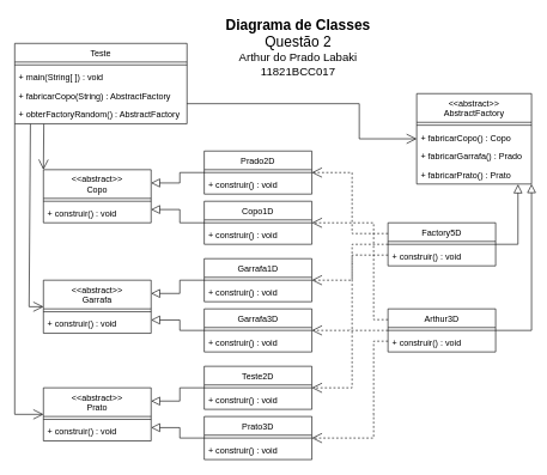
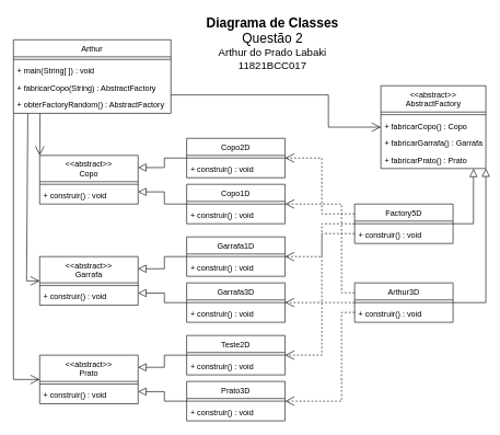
  <mxCell id="0" />
  <mxCell id="1" parent="0" />
  <mxCell id="2" value="&lt;font&gt;&lt;b style=&quot;font-size: 20px&quot;&gt;Diagrama de Classes &lt;/b&gt;&lt;br&gt;&lt;span style=&quot;font-size: 20px&quot;&gt;Questão 2&lt;/span&gt;&lt;br&gt;&lt;/font&gt;&lt;font style=&quot;font-size: 16px&quot;&gt;Arthur do Prado Labaki&lt;br&gt;11821BCC017&lt;/font&gt;" style="text;html=1;strokeColor=none;fillColor=none;align=center;verticalAlign=middle;whiteSpace=wrap;rounded=0;" vertex="1" parent="1"><mxGeometry x="300" y="20" width="230" height="90" as="geometry" /></mxCell>
  <mxCell id="3" value="&lt;&lt;abstract&gt;&gt;&#10;AbstractFactory" style="swimlane;fontStyle=0;align=center;verticalAlign=top;childLayout=stackLayout;horizontal=1;startSize=40;horizontalStack=0;resizeParent=1;resizeLast=0;collapsible=1;marginBottom=0;rounded=0;shadow=0;strokeWidth=1;" vertex="1" parent="1"><mxGeometry x="580" y="130" width="160" height="126" as="geometry"><mxRectangle x="600" y="150" width="160" height="26" as="alternateBounds" /></mxGeometry></mxCell>
  <mxCell id="4" value="" style="line;html=1;strokeWidth=1;align=left;verticalAlign=middle;spacingTop=-1;spacingLeft=3;spacingRight=3;rotatable=0;labelPosition=right;points=[];portConstraint=eastwest;" vertex="1" parent="3"><mxGeometry y="40" width="160" height="8" as="geometry" /></mxCell>
  <mxCell id="5" value="+ fabricarCopo() : Copo" style="text;align=left;verticalAlign=top;spacingLeft=4;spacingRight=4;overflow=hidden;rotatable=0;points=[[0,0.5],[1,0.5]];portConstraint=eastwest;" vertex="1" parent="3"><mxGeometry y="48" width="160" height="26" as="geometry" /></mxCell>
- <mxCell id="6" value="+ fabricarGarrafa() : Prado" style="text;align=left;verticalAlign=top;spacingLeft=4;spacingRight=4;overflow=hidden;rotatable=0;points=[[0,0.5],[1,0.5]];portConstraint=eastwest;" vertex="1" parent="3"><mxGeometry y="74" width="160" height="26" as="geometry" /></mxCell>
+ <mxCell id="6" value="+ fabricarGarrafa() : Garrafa" style="text;align=left;verticalAlign=top;spacingLeft=4;spacingRight=4;overflow=hidden;rotatable=0;points=[[0,0.5],[1,0.5]];portConstraint=eastwest;" vertex="1" parent="3"><mxGeometry y="74" width="160" height="26" as="geometry" /></mxCell>
  <mxCell id="7" value="+ fabricarPrato() : Prato" style="text;align=left;verticalAlign=top;spacingLeft=4;spacingRight=4;overflow=hidden;rotatable=0;points=[[0,0.5],[1,0.5]];portConstraint=eastwest;" vertex="1" parent="3"><mxGeometry y="100" width="160" height="26" as="geometry" /></mxCell>
  <mxCell id="8" value="Arthur3D" style="swimlane;fontStyle=0;align=center;verticalAlign=top;childLayout=stackLayout;horizontal=1;startSize=26;horizontalStack=0;resizeParent=1;resizeLast=0;collapsible=1;marginBottom=0;rounded=0;shadow=0;strokeWidth=1;" vertex="1" parent="1"><mxGeometry x="540" y="430" width="150" height="60" as="geometry"><mxRectangle x="560" y="450" width="160" height="26" as="alternateBounds" /></mxGeometry></mxCell>
  <mxCell id="9" value="" style="line;html=1;strokeWidth=1;align=left;verticalAlign=middle;spacingTop=-1;spacingLeft=3;spacingRight=3;rotatable=0;labelPosition=right;points=[];portConstraint=eastwest;" vertex="1" parent="8"><mxGeometry y="26" width="150" height="8" as="geometry" /></mxCell>
  <mxCell id="10" value="+ construir() : void" style="text;align=left;verticalAlign=top;spacingLeft=4;spacingRight=4;overflow=hidden;rotatable=0;points=[[0,0.5],[1,0.5]];portConstraint=eastwest;" vertex="1" parent="8"><mxGeometry y="34" width="150" height="26" as="geometry" /></mxCell>
  <mxCell id="11" value="Factory5D" style="swimlane;fontStyle=0;align=center;verticalAlign=top;childLayout=stackLayout;horizontal=1;startSize=26;horizontalStack=0;resizeParent=1;resizeLast=0;collapsible=1;marginBottom=0;rounded=0;shadow=0;strokeWidth=1;" vertex="1" parent="1"><mxGeometry x="540" y="310" width="150" height="60" as="geometry"><mxRectangle x="560" y="330" width="160" height="26" as="alternateBounds" /></mxGeometry></mxCell>
  <mxCell id="12" value="" style="line;html=1;strokeWidth=1;align=left;verticalAlign=middle;spacingTop=-1;spacingLeft=3;spacingRight=3;rotatable=0;labelPosition=right;points=[];portConstraint=eastwest;" vertex="1" parent="11"><mxGeometry y="26" width="150" height="8" as="geometry" /></mxCell>
  <mxCell id="13" value="+ construir() : void" style="text;align=left;verticalAlign=top;spacingLeft=4;spacingRight=4;overflow=hidden;rotatable=0;points=[[0,0.5],[1,0.5]];portConstraint=eastwest;" vertex="1" parent="11"><mxGeometry y="34" width="150" height="26" as="geometry" /></mxCell>
- <mxCell id="14" value="Teste" style="swimlane;fontStyle=0;align=center;verticalAlign=top;childLayout=stackLayout;horizontal=1;startSize=26;horizontalStack=0;resizeParent=1;resizeLast=0;collapsible=1;marginBottom=0;rounded=0;shadow=0;strokeWidth=1;" vertex="1" parent="1"><mxGeometry x="20" y="60" width="240" height="112" as="geometry"><mxRectangle x="40" y="80" width="160" height="26" as="alternateBounds" /></mxGeometry></mxCell>
+ <mxCell id="14" value="Arthur" style="swimlane;fontStyle=0;align=center;verticalAlign=top;childLayout=stackLayout;horizontal=1;startSize=26;horizontalStack=0;resizeParent=1;resizeLast=0;collapsible=1;marginBottom=0;rounded=0;shadow=0;strokeWidth=1;" vertex="1" parent="1"><mxGeometry x="20" y="60" width="240" height="112" as="geometry"><mxRectangle x="40" y="80" width="160" height="26" as="alternateBounds" /></mxGeometry></mxCell>
  <mxCell id="15" value="" style="line;html=1;strokeWidth=1;align=left;verticalAlign=middle;spacingTop=-1;spacingLeft=3;spacingRight=3;rotatable=0;labelPosition=right;points=[];portConstraint=eastwest;" vertex="1" parent="14"><mxGeometry y="26" width="240" height="8" as="geometry" /></mxCell>
  <mxCell id="16" value="+ main(String[ ]) : void" style="text;align=left;verticalAlign=top;spacingLeft=4;spacingRight=4;overflow=hidden;rotatable=0;points=[[0,0.5],[1,0.5]];portConstraint=eastwest;" vertex="1" parent="14"><mxGeometry y="34" width="240" height="26" as="geometry" /></mxCell>
  <mxCell id="17" value="+ fabricarCopo(String) : AbstractFactory" style="text;align=left;verticalAlign=top;spacingLeft=4;spacingRight=4;overflow=hidden;rotatable=0;points=[[0,0.5],[1,0.5]];portConstraint=eastwest;" vertex="1" parent="14"><mxGeometry y="60" width="240" height="26" as="geometry" /></mxCell>
  <mxCell id="18" value="+ obterFactoryRandom() : AbstractFactory" style="text;align=left;verticalAlign=top;spacingLeft=4;spacingRight=4;overflow=hidden;rotatable=0;points=[[0,0.5],[1,0.5]];portConstraint=eastwest;" vertex="1" parent="14"><mxGeometry y="86" width="240" height="26" as="geometry" /></mxCell>
  <mxCell id="19" value="&lt;&lt;abstract&gt;&gt;&#10;Prato" style="swimlane;fontStyle=0;align=center;verticalAlign=top;childLayout=stackLayout;horizontal=1;startSize=40;horizontalStack=0;resizeParent=1;resizeLast=0;collapsible=1;marginBottom=0;rounded=0;shadow=0;strokeWidth=1;" vertex="1" parent="1"><mxGeometry x="60" y="540" width="150" height="74" as="geometry"><mxRectangle x="80" y="548" width="160" height="26" as="alternateBounds" /></mxGeometry></mxCell>
  <mxCell id="20" value="" style="line;html=1;strokeWidth=1;align=left;verticalAlign=middle;spacingTop=-1;spacingLeft=3;spacingRight=3;rotatable=0;labelPosition=right;points=[];portConstraint=eastwest;" vertex="1" parent="19"><mxGeometry y="40" width="150" height="8" as="geometry" /></mxCell>
  <mxCell id="21" value="+ construir() : void" style="text;align=left;verticalAlign=top;spacingLeft=4;spacingRight=4;overflow=hidden;rotatable=0;points=[[0,0.5],[1,0.5]];portConstraint=eastwest;" vertex="1" parent="19"><mxGeometry y="48" width="150" height="26" as="geometry" /></mxCell>
  <mxCell id="22" value="Teste2D" style="swimlane;fontStyle=0;align=center;verticalAlign=top;childLayout=stackLayout;horizontal=1;startSize=26;horizontalStack=0;resizeParent=1;resizeLast=0;collapsible=1;marginBottom=0;rounded=0;shadow=0;strokeWidth=1;" vertex="1" parent="1"><mxGeometry x="284" y="510" width="150" height="60" as="geometry"><mxRectangle x="304" y="530" width="160" height="26" as="alternateBounds" /></mxGeometry></mxCell>
  <mxCell id="23" value="" style="line;html=1;strokeWidth=1;align=left;verticalAlign=middle;spacingTop=-1;spacingLeft=3;spacingRight=3;rotatable=0;labelPosition=right;points=[];portConstraint=eastwest;" vertex="1" parent="22"><mxGeometry y="26" width="150" height="8" as="geometry" /></mxCell>
  <mxCell id="24" value="+ construir() : void" style="text;align=left;verticalAlign=top;spacingLeft=4;spacingRight=4;overflow=hidden;rotatable=0;points=[[0,0.5],[1,0.5]];portConstraint=eastwest;" vertex="1" parent="22"><mxGeometry y="34" width="150" height="26" as="geometry" /></mxCell>
  <mxCell id="25" value="Prato3D" style="swimlane;fontStyle=0;align=center;verticalAlign=top;childLayout=stackLayout;horizontal=1;startSize=26;horizontalStack=0;resizeParent=1;resizeLast=0;collapsible=1;marginBottom=0;rounded=0;shadow=0;strokeWidth=1;" vertex="1" parent="1"><mxGeometry x="284" y="580" width="150" height="60" as="geometry"><mxRectangle x="304" y="600" width="160" height="26" as="alternateBounds" /></mxGeometry></mxCell>
  <mxCell id="26" value="" style="line;html=1;strokeWidth=1;align=left;verticalAlign=middle;spacingTop=-1;spacingLeft=3;spacingRight=3;rotatable=0;labelPosition=right;points=[];portConstraint=eastwest;" vertex="1" parent="25"><mxGeometry y="26" width="150" height="8" as="geometry" /></mxCell>
  <mxCell id="27" value="+ construir() : void" style="text;align=left;verticalAlign=top;spacingLeft=4;spacingRight=4;overflow=hidden;rotatable=0;points=[[0,0.5],[1,0.5]];portConstraint=eastwest;" vertex="1" parent="25"><mxGeometry y="34" width="150" height="26" as="geometry" /></mxCell>
  <mxCell id="28" value="&lt;&lt;abstract&gt;&gt;&#10;Garrafa" style="swimlane;fontStyle=0;align=center;verticalAlign=top;childLayout=stackLayout;horizontal=1;startSize=40;horizontalStack=0;resizeParent=1;resizeLast=0;collapsible=1;marginBottom=0;rounded=0;shadow=0;strokeWidth=1;" vertex="1" parent="1"><mxGeometry x="60" y="390" width="150" height="74" as="geometry"><mxRectangle x="80" y="400" width="160" height="26" as="alternateBounds" /></mxGeometry></mxCell>
  <mxCell id="29" value="" style="line;html=1;strokeWidth=1;align=left;verticalAlign=middle;spacingTop=-1;spacingLeft=3;spacingRight=3;rotatable=0;labelPosition=right;points=[];portConstraint=eastwest;" vertex="1" parent="28"><mxGeometry y="40" width="150" height="8" as="geometry" /></mxCell>
  <mxCell id="30" value="+ construir() : void" style="text;align=left;verticalAlign=top;spacingLeft=4;spacingRight=4;overflow=hidden;rotatable=0;points=[[0,0.5],[1,0.5]];portConstraint=eastwest;" vertex="1" parent="28"><mxGeometry y="48" width="150" height="26" as="geometry" /></mxCell>
  <mxCell id="31" value="Garrafa3D" style="swimlane;fontStyle=0;align=center;verticalAlign=top;childLayout=stackLayout;horizontal=1;startSize=26;horizontalStack=0;resizeParent=1;resizeLast=0;collapsible=1;marginBottom=0;rounded=0;shadow=0;strokeWidth=1;" vertex="1" parent="1"><mxGeometry x="284" y="430" width="150" height="60" as="geometry"><mxRectangle x="304" y="450" width="160" height="26" as="alternateBounds" /></mxGeometry></mxCell>
  <mxCell id="32" value="" style="line;html=1;strokeWidth=1;align=left;verticalAlign=middle;spacingTop=-1;spacingLeft=3;spacingRight=3;rotatable=0;labelPosition=right;points=[];portConstraint=eastwest;" vertex="1" parent="31"><mxGeometry y="26" width="150" height="8" as="geometry" /></mxCell>
  <mxCell id="33" value="+ construir() : void" style="text;align=left;verticalAlign=top;spacingLeft=4;spacingRight=4;overflow=hidden;rotatable=0;points=[[0,0.5],[1,0.5]];portConstraint=eastwest;" vertex="1" parent="31"><mxGeometry y="34" width="150" height="26" as="geometry" /></mxCell>
  <mxCell id="34" value="Garrafa1D" style="swimlane;fontStyle=0;align=center;verticalAlign=top;childLayout=stackLayout;horizontal=1;startSize=26;horizontalStack=0;resizeParent=1;resizeLast=0;collapsible=1;marginBottom=0;rounded=0;shadow=0;strokeWidth=1;" vertex="1" parent="1"><mxGeometry x="284" y="360" width="150" height="60" as="geometry"><mxRectangle x="304" y="380" width="160" height="26" as="alternateBounds" /></mxGeometry></mxCell>
  <mxCell id="35" value="" style="line;html=1;strokeWidth=1;align=left;verticalAlign=middle;spacingTop=-1;spacingLeft=3;spacingRight=3;rotatable=0;labelPosition=right;points=[];portConstraint=eastwest;" vertex="1" parent="34"><mxGeometry y="26" width="150" height="8" as="geometry" /></mxCell>
  <mxCell id="36" value="+ construir() : void" style="text;align=left;verticalAlign=top;spacingLeft=4;spacingRight=4;overflow=hidden;rotatable=0;points=[[0,0.5],[1,0.5]];portConstraint=eastwest;" vertex="1" parent="34"><mxGeometry y="34" width="150" height="26" as="geometry" /></mxCell>
  <mxCell id="37" value="&lt;&lt;abstract&gt;&gt;&#10;Copo" style="swimlane;fontStyle=0;align=center;verticalAlign=top;childLayout=stackLayout;horizontal=1;startSize=40;horizontalStack=0;resizeParent=1;resizeLast=0;collapsible=1;marginBottom=0;rounded=0;shadow=0;strokeWidth=1;" vertex="1" parent="1"><mxGeometry x="60" y="236" width="150" height="74" as="geometry"><mxRectangle x="80" y="240" width="160" height="26" as="alternateBounds" /></mxGeometry></mxCell>
  <mxCell id="38" value="" style="line;html=1;strokeWidth=1;align=left;verticalAlign=middle;spacingTop=-1;spacingLeft=3;spacingRight=3;rotatable=0;labelPosition=right;points=[];portConstraint=eastwest;" vertex="1" parent="37"><mxGeometry y="40" width="150" height="8" as="geometry" /></mxCell>
  <mxCell id="39" value="+ construir() : void" style="text;align=left;verticalAlign=top;spacingLeft=4;spacingRight=4;overflow=hidden;rotatable=0;points=[[0,0.5],[1,0.5]];portConstraint=eastwest;" vertex="1" parent="37"><mxGeometry y="48" width="150" height="26" as="geometry" /></mxCell>
- <mxCell id="40" value="Prado2D" style="swimlane;fontStyle=0;align=center;verticalAlign=top;childLayout=stackLayout;horizontal=1;startSize=26;horizontalStack=0;resizeParent=1;resizeLast=0;collapsible=1;marginBottom=0;rounded=0;shadow=0;strokeWidth=1;" vertex="1" parent="1"><mxGeometry x="284" y="210" width="150" height="60" as="geometry"><mxRectangle x="304" y="230" width="160" height="26" as="alternateBounds" /></mxGeometry></mxCell>
+ <mxCell id="40" value="Copo2D" style="swimlane;fontStyle=0;align=center;verticalAlign=top;childLayout=stackLayout;horizontal=1;startSize=26;horizontalStack=0;resizeParent=1;resizeLast=0;collapsible=1;marginBottom=0;rounded=0;shadow=0;strokeWidth=1;" vertex="1" parent="1"><mxGeometry x="284" y="210" width="150" height="60" as="geometry"><mxRectangle x="304" y="230" width="160" height="26" as="alternateBounds" /></mxGeometry></mxCell>
  <mxCell id="41" value="" style="line;html=1;strokeWidth=1;align=left;verticalAlign=middle;spacingTop=-1;spacingLeft=3;spacingRight=3;rotatable=0;labelPosition=right;points=[];portConstraint=eastwest;" vertex="1" parent="40"><mxGeometry y="26" width="150" height="8" as="geometry" /></mxCell>
  <mxCell id="42" value="+ construir() : void" style="text;align=left;verticalAlign=top;spacingLeft=4;spacingRight=4;overflow=hidden;rotatable=0;points=[[0,0.5],[1,0.5]];portConstraint=eastwest;" vertex="1" parent="40"><mxGeometry y="34" width="150" height="26" as="geometry" /></mxCell>
  <mxCell id="43" value="Copo1D" style="swimlane;fontStyle=0;align=center;verticalAlign=top;childLayout=stackLayout;horizontal=1;startSize=26;horizontalStack=0;resizeParent=1;resizeLast=0;collapsible=1;marginBottom=0;rounded=0;shadow=0;strokeWidth=1;" vertex="1" parent="1"><mxGeometry x="284" y="280" width="150" height="60" as="geometry"><mxRectangle x="304" y="300" width="160" height="26" as="alternateBounds" /></mxGeometry></mxCell>
  <mxCell id="44" value="" style="line;html=1;strokeWidth=1;align=left;verticalAlign=middle;spacingTop=-1;spacingLeft=3;spacingRight=3;rotatable=0;labelPosition=right;points=[];portConstraint=eastwest;" vertex="1" parent="43"><mxGeometry y="26" width="150" height="8" as="geometry" /></mxCell>
  <mxCell id="45" value="+ construir() : void" style="text;align=left;verticalAlign=top;spacingLeft=4;spacingRight=4;overflow=hidden;rotatable=0;points=[[0,0.5],[1,0.5]];portConstraint=eastwest;" vertex="1" parent="43"><mxGeometry y="34" width="150" height="26" as="geometry" /></mxCell>
  <mxCell id="46" value="" style="endArrow=open;endFill=1;endSize=12;html=1;rounded=0;exitX=1;exitY=0.75;exitDx=0;exitDy=0;entryX=0;entryY=0.5;entryDx=0;entryDy=0;" edge="1" parent="1" source="14" target="3"><mxGeometry width="160" relative="1" as="geometry"><mxPoint x="220" y="120" as="sourcePoint" /><mxPoint x="550" y="160" as="targetPoint" /><Array as="points"><mxPoint x="500" y="144" /><mxPoint x="500" y="193" /></Array></mxGeometry></mxCell>
  <mxCell id="47" value="" style="endArrow=open;endFill=1;endSize=12;html=1;rounded=0;entryX=0;entryY=0;entryDx=0;entryDy=0;exitX=0.169;exitY=1.015;exitDx=0;exitDy=0;exitPerimeter=0;" edge="1" parent="1" source="18" target="37"><mxGeometry width="160" relative="1" as="geometry"><mxPoint x="80" y="180" as="sourcePoint" /><mxPoint x="470" y="120" as="targetPoint" /></mxGeometry></mxCell>
  <mxCell id="48" value="" style="endArrow=open;endFill=1;endSize=12;html=1;rounded=0;entryX=0;entryY=0.5;entryDx=0;entryDy=0;exitX=0.091;exitY=1.015;exitDx=0;exitDy=0;exitPerimeter=0;" edge="1" parent="1" source="18" target="28"><mxGeometry width="160" relative="1" as="geometry"><mxPoint x="50" y="190" as="sourcePoint" /><mxPoint x="470" y="120" as="targetPoint" /><Array as="points"><mxPoint x="40" y="427" /></Array></mxGeometry></mxCell>
  <mxCell id="49" value="" style="endArrow=open;endFill=1;endSize=12;html=1;rounded=0;exitX=0;exitY=1;exitDx=0;exitDy=0;entryX=0;entryY=0.5;entryDx=0;entryDy=0;" edge="1" parent="1" source="14" target="19"><mxGeometry width="160" relative="1" as="geometry"><mxPoint x="310" y="120" as="sourcePoint" /><mxPoint x="470" y="120" as="targetPoint" /><Array as="points"><mxPoint x="20" y="577" /></Array></mxGeometry></mxCell>
  <mxCell id="50" value="" style="endArrow=block;endSize=10;endFill=0;shadow=0;strokeWidth=1;rounded=0;edgeStyle=orthogonalEdgeStyle;elbow=vertical;entryX=0.882;entryY=1.015;entryDx=0;entryDy=0;exitX=1;exitY=0.5;exitDx=0;exitDy=0;entryPerimeter=0;" edge="1" parent="1" source="11" target="7"><mxGeometry width="160" relative="1" as="geometry"><mxPoint x="575" y="350" as="sourcePoint" /><mxPoint x="720" y="280" as="targetPoint" /><Array as="points"><mxPoint x="721" y="340" /></Array></mxGeometry></mxCell>
  <mxCell id="51" value="" style="endArrow=block;endSize=10;endFill=0;shadow=0;strokeWidth=1;rounded=0;edgeStyle=orthogonalEdgeStyle;elbow=vertical;exitX=1;exitY=0.5;exitDx=0;exitDy=0;entryX=1;entryY=1;entryDx=0;entryDy=0;" edge="1" parent="1" source="8" target="3"><mxGeometry width="160" relative="1" as="geometry"><mxPoint x="585" y="360" as="sourcePoint" /><mxPoint x="585" y="236" as="targetPoint" /><Array as="points"><mxPoint x="740" y="460" /></Array></mxGeometry></mxCell>
  <mxCell id="52" value="" style="endArrow=block;endSize=10;endFill=0;shadow=0;strokeWidth=1;rounded=0;edgeStyle=orthogonalEdgeStyle;elbow=vertical;entryX=1;entryY=0.25;entryDx=0;entryDy=0;exitX=0;exitY=0.5;exitDx=0;exitDy=0;" edge="1" parent="1" source="40" target="37"><mxGeometry width="160" relative="1" as="geometry"><mxPoint x="250" y="230" as="sourcePoint" /><mxPoint x="240" y="360" as="targetPoint" /><Array as="points"><mxPoint x="250" y="240" /><mxPoint x="250" y="255" /></Array></mxGeometry></mxCell>
  <mxCell id="53" value="" style="endArrow=block;endSize=10;endFill=0;shadow=0;strokeWidth=1;rounded=0;edgeStyle=orthogonalEdgeStyle;elbow=vertical;exitX=0;exitY=0.5;exitDx=0;exitDy=0;entryX=1;entryY=0.75;entryDx=0;entryDy=0;" edge="1" parent="1" source="43" target="37"><mxGeometry width="160" relative="1" as="geometry"><mxPoint x="250" y="205" as="sourcePoint" /><mxPoint x="250" y="329" as="targetPoint" /><Array as="points"><mxPoint x="250" y="310" /><mxPoint x="250" y="292" /><mxPoint x="210" y="292" /></Array></mxGeometry></mxCell>
  <mxCell id="54" value="" style="endArrow=block;endSize=10;endFill=0;shadow=0;strokeWidth=1;rounded=0;edgeStyle=orthogonalEdgeStyle;elbow=vertical;entryX=1;entryY=0.75;entryDx=0;entryDy=0;exitX=0;exitY=0.5;exitDx=0;exitDy=0;" edge="1" parent="1" source="31" target="28"><mxGeometry width="160" relative="1" as="geometry"><mxPoint x="230" y="440" as="sourcePoint" /><mxPoint x="220" y="440" as="targetPoint" /><Array as="points"><mxPoint x="250" y="460" /><mxPoint x="250" y="446" /><mxPoint x="210" y="446" /></Array></mxGeometry></mxCell>
  <mxCell id="55" value="" style="endArrow=block;endSize=10;endFill=0;shadow=0;strokeWidth=1;rounded=0;edgeStyle=orthogonalEdgeStyle;elbow=vertical;entryX=1;entryY=0.25;entryDx=0;entryDy=0;exitX=0;exitY=0.5;exitDx=0;exitDy=0;" edge="1" parent="1" source="34" target="28"><mxGeometry width="160" relative="1" as="geometry"><mxPoint x="250" y="370" as="sourcePoint" /><mxPoint x="240" y="380" as="targetPoint" /><Array as="points"><mxPoint x="250" y="390" /><mxPoint x="250" y="409" /><mxPoint x="210" y="409" /></Array></mxGeometry></mxCell>
  <mxCell id="56" value="" style="endArrow=block;endSize=10;endFill=0;shadow=0;strokeWidth=1;rounded=0;edgeStyle=orthogonalEdgeStyle;elbow=vertical;entryX=1;entryY=0.25;entryDx=0;entryDy=0;exitX=0;exitY=0.5;exitDx=0;exitDy=0;" edge="1" parent="1" source="22" target="19"><mxGeometry width="160" relative="1" as="geometry"><mxPoint x="250" y="500" as="sourcePoint" /><mxPoint x="280" y="514" as="targetPoint" /><Array as="points"><mxPoint x="250" y="540" /><mxPoint x="250" y="559" /><mxPoint x="210" y="559" /></Array></mxGeometry></mxCell>
  <mxCell id="57" value="" style="endArrow=block;endSize=10;endFill=0;shadow=0;strokeWidth=1;rounded=0;edgeStyle=orthogonalEdgeStyle;elbow=vertical;entryX=1;entryY=0.75;entryDx=0;entryDy=0;exitX=0;exitY=0.5;exitDx=0;exitDy=0;" edge="1" parent="1" source="25" target="19"><mxGeometry width="160" relative="1" as="geometry"><mxPoint x="250" y="600" as="sourcePoint" /><mxPoint x="290" y="524" as="targetPoint" /><Array as="points"><mxPoint x="250" y="610" /><mxPoint x="250" y="596" /><mxPoint x="210" y="596" /></Array></mxGeometry></mxCell>
  <mxCell id="58" value="Use" style="endArrow=open;endSize=12;dashed=1;html=1;rounded=0;fontSize=1;exitX=0;exitY=0.25;exitDx=0;exitDy=0;entryX=1;entryY=0.5;entryDx=0;entryDy=0;" edge="1" parent="1" source="11" target="40"><mxGeometry width="160" relative="1" as="geometry"><mxPoint x="500" y="330" as="sourcePoint" /><mxPoint x="480" y="260" as="targetPoint" /><Array as="points"><mxPoint x="490" y="325" /><mxPoint x="490" y="240" /></Array></mxGeometry></mxCell>
  <mxCell id="59" value="Use" style="endArrow=open;endSize=12;dashed=1;html=1;rounded=0;fontSize=1;exitX=0;exitY=0.5;exitDx=0;exitDy=0;entryX=1;entryY=0.5;entryDx=0;entryDy=0;" edge="1" parent="1" source="11" target="34"><mxGeometry width="160" relative="1" as="geometry"><mxPoint x="530" y="403.5" as="sourcePoint" /><mxPoint x="434" y="310" as="targetPoint" /><Array as="points"><mxPoint x="490" y="340" /><mxPoint x="490" y="390" /></Array></mxGeometry></mxCell>
  <mxCell id="60" value="Use" style="endArrow=open;endSize=12;dashed=1;html=1;rounded=0;fontSize=1;entryX=1;entryY=0.5;entryDx=0;entryDy=0;exitX=0;exitY=0.75;exitDx=0;exitDy=0;" edge="1" parent="1" source="11" target="22"><mxGeometry width="160" relative="1" as="geometry"><mxPoint x="500" y="310" as="sourcePoint" /><mxPoint x="464" y="243" as="targetPoint" /><Array as="points"><mxPoint x="490" y="355" /><mxPoint x="490" y="540" /></Array></mxGeometry></mxCell>
  <mxCell id="61" value="Text" style="edgeLabel;html=1;align=center;verticalAlign=middle;resizable=0;points=[];fontSize=1;" vertex="1" connectable="0" parent="60"><mxGeometry x="-0.696" y="-2" relative="1" as="geometry"><mxPoint as="offset" /></mxGeometry></mxCell>
  <mxCell id="62" value="Text" style="text;html=1;align=center;verticalAlign=middle;resizable=0;points=[];autosize=1;strokeColor=none;fillColor=none;fontSize=1;" vertex="1" parent="1"><mxGeometry x="500" y="570" width="40" height="20" as="geometry" /></mxCell>
  <mxCell id="63" value="Use" style="endArrow=open;endSize=12;dashed=1;html=1;rounded=0;fontSize=1;exitX=0;exitY=0.75;exitDx=0;exitDy=0;entryX=1;entryY=0.5;entryDx=0;entryDy=0;" edge="1" parent="1" source="8" target="25"><mxGeometry width="160" relative="1" as="geometry"><mxPoint x="480" y="590" as="sourcePoint" /><mxPoint x="640" y="590" as="targetPoint" /><Array as="points"><mxPoint x="520" y="475" /><mxPoint x="520" y="610" /></Array></mxGeometry></mxCell>
  <mxCell id="64" value="Use" style="endArrow=open;endSize=12;dashed=1;html=1;rounded=0;fontSize=1;exitX=0;exitY=0.5;exitDx=0;exitDy=0;entryX=1;entryY=0.5;entryDx=0;entryDy=0;" edge="1" parent="1" source="8" target="31"><mxGeometry width="160" relative="1" as="geometry"><mxPoint x="570" y="550" as="sourcePoint" /><mxPoint x="730" y="550" as="targetPoint" /><Array as="points"><mxPoint x="520" y="460" /></Array></mxGeometry></mxCell>
  <mxCell id="65" value="Use" style="endArrow=open;endSize=12;dashed=1;html=1;rounded=0;fontSize=1;exitX=0;exitY=0.25;exitDx=0;exitDy=0;entryX=1;entryY=0.5;entryDx=0;entryDy=0;" edge="1" parent="1" source="8" target="43"><mxGeometry width="160" relative="1" as="geometry"><mxPoint x="580" y="560" as="sourcePoint" /><mxPoint x="470" y="340" as="targetPoint" /><Array as="points"><mxPoint x="520" y="445" /><mxPoint x="520" y="310" /></Array></mxGeometry></mxCell>
